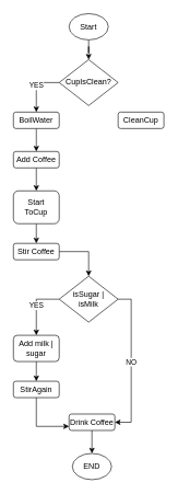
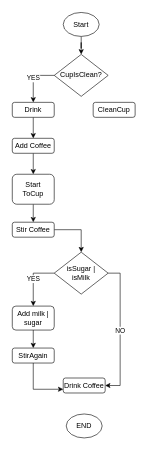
  <mxCell id="0" />
  <mxCell id="1" parent="0" />
  <mxCell id="2" value="" style="edgeStyle=orthogonalEdgeStyle;rounded=0;orthogonalLoop=1;jettySize=auto;html=1;" edge="1" parent="1" source="3" target="5"><mxGeometry relative="1" as="geometry" /></mxCell>
  <mxCell id="3" value="Start" style="ellipse;whiteSpace=wrap;html=1;" vertex="1" parent="1"><mxGeometry x="105" y="20" width="60" height="40" as="geometry" /></mxCell>
  <mxCell id="4" value="YES" style="edgeStyle=orthogonalEdgeStyle;rounded=0;orthogonalLoop=1;jettySize=auto;html=1;exitX=0;exitY=0.5;exitDx=0;exitDy=0;entryX=0.5;entryY=0;entryDx=0;entryDy=0;" edge="1" parent="1" source="5" target="8"><mxGeometry relative="1" as="geometry" /></mxCell>
  <mxCell id="5" value="&lt;div&gt;&lt;span style=&quot;color: rgb(0, 0, 0); font-family: Helvetica; font-size: 12px; font-style: normal; font-variant-ligatures: normal; font-variant-caps: normal; font-weight: 400; letter-spacing: normal; orphans: 2; text-align: center; text-indent: 0px; text-transform: none; widows: 2; word-spacing: 0px; -webkit-text-stroke-width: 0px; white-space: normal; background-color: rgb(251, 251, 251); text-decoration-thickness: initial; text-decoration-style: initial; text-decoration-color: initial; display: inline !important; float: none;&quot;&gt;&lt;br&gt;&lt;/span&gt;&lt;/div&gt;&lt;div&gt;&lt;span style=&quot;color: rgb(0, 0, 0); font-family: Helvetica; font-size: 12px; font-style: normal; font-variant-ligatures: normal; font-variant-caps: normal; font-weight: 400; letter-spacing: normal; orphans: 2; text-align: center; text-indent: 0px; text-transform: none; widows: 2; word-spacing: 0px; -webkit-text-stroke-width: 0px; white-space: normal; background-color: rgb(251, 251, 251); text-decoration-thickness: initial; text-decoration-style: initial; text-decoration-color: initial; display: inline !important; float: none;&quot;&gt;CupIsClean?&lt;/span&gt;&lt;br&gt;&lt;br&gt;&lt;/div&gt;" style="rhombus;whiteSpace=wrap;html=1;" vertex="1" parent="1"><mxGeometry x="90" y="90" width="90" height="70" as="geometry" /></mxCell>
- <mxCell id="6" value="CleanCup" style="rounded=1;whiteSpace=wrap;html=1;" vertex="1" parent="1"><mxGeometry x="180" y="170" width="70" height="25" as="geometry" /></mxCell>
+ <mxCell id="6" value="CleanCup" style="rounded=1;whiteSpace=wrap;html=1;" vertex="1" parent="1"><mxGeometry x="155" y="170" width="70" height="25" as="geometry" /></mxCell>
  <mxCell id="7" style="edgeStyle=orthogonalEdgeStyle;rounded=0;orthogonalLoop=1;jettySize=auto;html=1;exitX=0.5;exitY=1;exitDx=0;exitDy=0;entryX=0.5;entryY=0;entryDx=0;entryDy=0;" edge="1" parent="1" source="8" target="10"><mxGeometry relative="1" as="geometry" /></mxCell>
- <mxCell id="8" value="BoilWater" style="rounded=1;whiteSpace=wrap;html=1;" vertex="1" parent="1"><mxGeometry x="20" y="170" width="70" height="25" as="geometry" /></mxCell>
+ <mxCell id="8" value="Drink" style="rounded=1;whiteSpace=wrap;html=1;" vertex="1" parent="1"><mxGeometry x="20" y="170" width="70" height="25" as="geometry" /></mxCell>
  <mxCell id="9" style="edgeStyle=orthogonalEdgeStyle;rounded=0;orthogonalLoop=1;jettySize=auto;html=1;exitX=0.5;exitY=1;exitDx=0;exitDy=0;entryX=0.5;entryY=0;entryDx=0;entryDy=0;" edge="1" parent="1" source="10" target="12"><mxGeometry relative="1" as="geometry" /></mxCell>
  <mxCell id="10" value="Add Coffee" style="rounded=1;whiteSpace=wrap;html=1;" vertex="1" parent="1"><mxGeometry x="20" y="230" width="70" height="25" as="geometry" /></mxCell>
  <mxCell id="11" style="edgeStyle=orthogonalEdgeStyle;rounded=0;orthogonalLoop=1;jettySize=auto;html=1;exitX=0.5;exitY=1;exitDx=0;exitDy=0;entryX=0.5;entryY=0;entryDx=0;entryDy=0;" edge="1" parent="1" source="12" target="14"><mxGeometry relative="1" as="geometry" /></mxCell>
  <mxCell id="12" value="Start&lt;div&gt;ToCup&lt;/div&gt;" style="rounded=1;whiteSpace=wrap;html=1;" vertex="1" parent="1"><mxGeometry x="20" y="290" width="70" height="50" as="geometry" /></mxCell>
  <mxCell id="13" style="edgeStyle=orthogonalEdgeStyle;rounded=0;orthogonalLoop=1;jettySize=auto;html=1;exitX=1;exitY=0.5;exitDx=0;exitDy=0;entryX=0.5;entryY=0;entryDx=0;entryDy=0;" edge="1" parent="1" source="14" target="17"><mxGeometry relative="1" as="geometry" /></mxCell>
  <mxCell id="14" value="Stir Coffee" style="rounded=1;whiteSpace=wrap;html=1;" vertex="1" parent="1"><mxGeometry x="20" y="370" width="70" height="25" as="geometry" /></mxCell>
  <mxCell id="15" value="NO" style="edgeStyle=orthogonalEdgeStyle;rounded=0;orthogonalLoop=1;jettySize=auto;html=1;exitX=1;exitY=0.5;exitDx=0;exitDy=0;entryX=1;entryY=0.5;entryDx=0;entryDy=0;" edge="1" parent="1" source="17" target="23"><mxGeometry relative="1" as="geometry" /></mxCell>
  <mxCell id="16" value="YES" style="edgeStyle=orthogonalEdgeStyle;rounded=0;orthogonalLoop=1;jettySize=auto;html=1;exitX=0;exitY=0.5;exitDx=0;exitDy=0;entryX=0.5;entryY=0;entryDx=0;entryDy=0;" edge="1" parent="1" source="17" target="19"><mxGeometry relative="1" as="geometry" /></mxCell>
  <mxCell id="17" value="isSugar |&lt;br&gt;isMilk" style="rhombus;whiteSpace=wrap;html=1;" vertex="1" parent="1"><mxGeometry x="90" y="420" width="90" height="70" as="geometry" /></mxCell>
  <mxCell id="18" style="edgeStyle=orthogonalEdgeStyle;rounded=0;orthogonalLoop=1;jettySize=auto;html=1;exitX=0.5;exitY=1;exitDx=0;exitDy=0;entryX=0.5;entryY=0;entryDx=0;entryDy=0;" edge="1" parent="1" source="19" target="21"><mxGeometry relative="1" as="geometry" /></mxCell>
  <mxCell id="19" value="Add milk | sugar" style="rounded=1;whiteSpace=wrap;html=1;" vertex="1" parent="1"><mxGeometry x="20" y="510" width="70" height="40" as="geometry" /></mxCell>
  <mxCell id="20" style="edgeStyle=orthogonalEdgeStyle;rounded=0;orthogonalLoop=1;jettySize=auto;html=1;exitX=0.5;exitY=1;exitDx=0;exitDy=0;entryX=0;entryY=0.75;entryDx=0;entryDy=0;" edge="1" parent="1" source="21" target="23"><mxGeometry relative="1" as="geometry" /></mxCell>
  <mxCell id="21" value="StirAgain" style="rounded=1;whiteSpace=wrap;html=1;" vertex="1" parent="1"><mxGeometry x="20" y="580" width="70" height="25" as="geometry" /></mxCell>
- <mxCell id="22" style="edgeStyle=orthogonalEdgeStyle;rounded=0;orthogonalLoop=1;jettySize=auto;html=1;exitX=0.5;exitY=1;exitDx=0;exitDy=0;entryX=0.5;entryY=0;entryDx=0;entryDy=0;" edge="1" parent="1" source="23" target="24"><mxGeometry relative="1" as="geometry" /></mxCell>
  <mxCell id="23" value="Drink Coffee" style="rounded=1;whiteSpace=wrap;html=1;" vertex="1" parent="1"><mxGeometry x="105" y="630" width="70" height="25" as="geometry" /></mxCell>
  <mxCell id="24" value="END" style="ellipse;whiteSpace=wrap;html=1;" vertex="1" parent="1"><mxGeometry x="110" y="690" width="60" height="40" as="geometry" /></mxCell>
